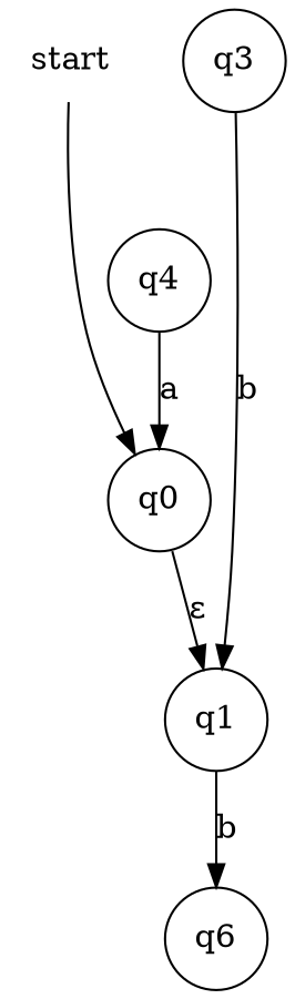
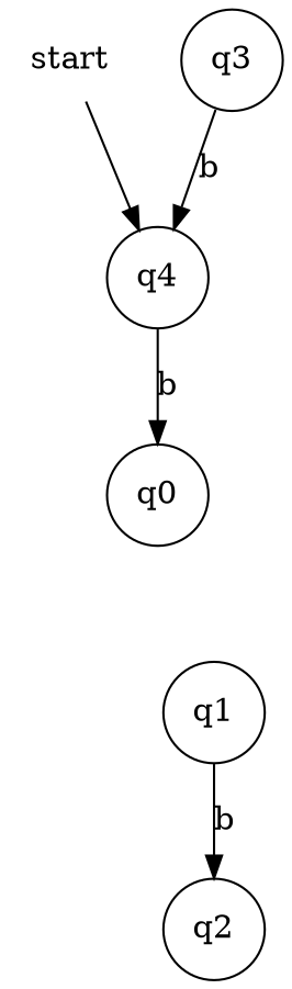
  digraph {
    node [shape=circle]
    start [shape=none]
    q0
    q1
-   q2 [label=q6]
+   q2
    q3
    q4
-   start -> q0
-   q0 -> q1 [label="&epsilon;"]
+   start -> q4
    q1 -> q2 [label=b]
-   q3 -> q1 [label=b]
-   q4 -> q0 [label=a]
+   q3 -> q4 [label=b]
+   q4 -> q0 [label=b]
  }
